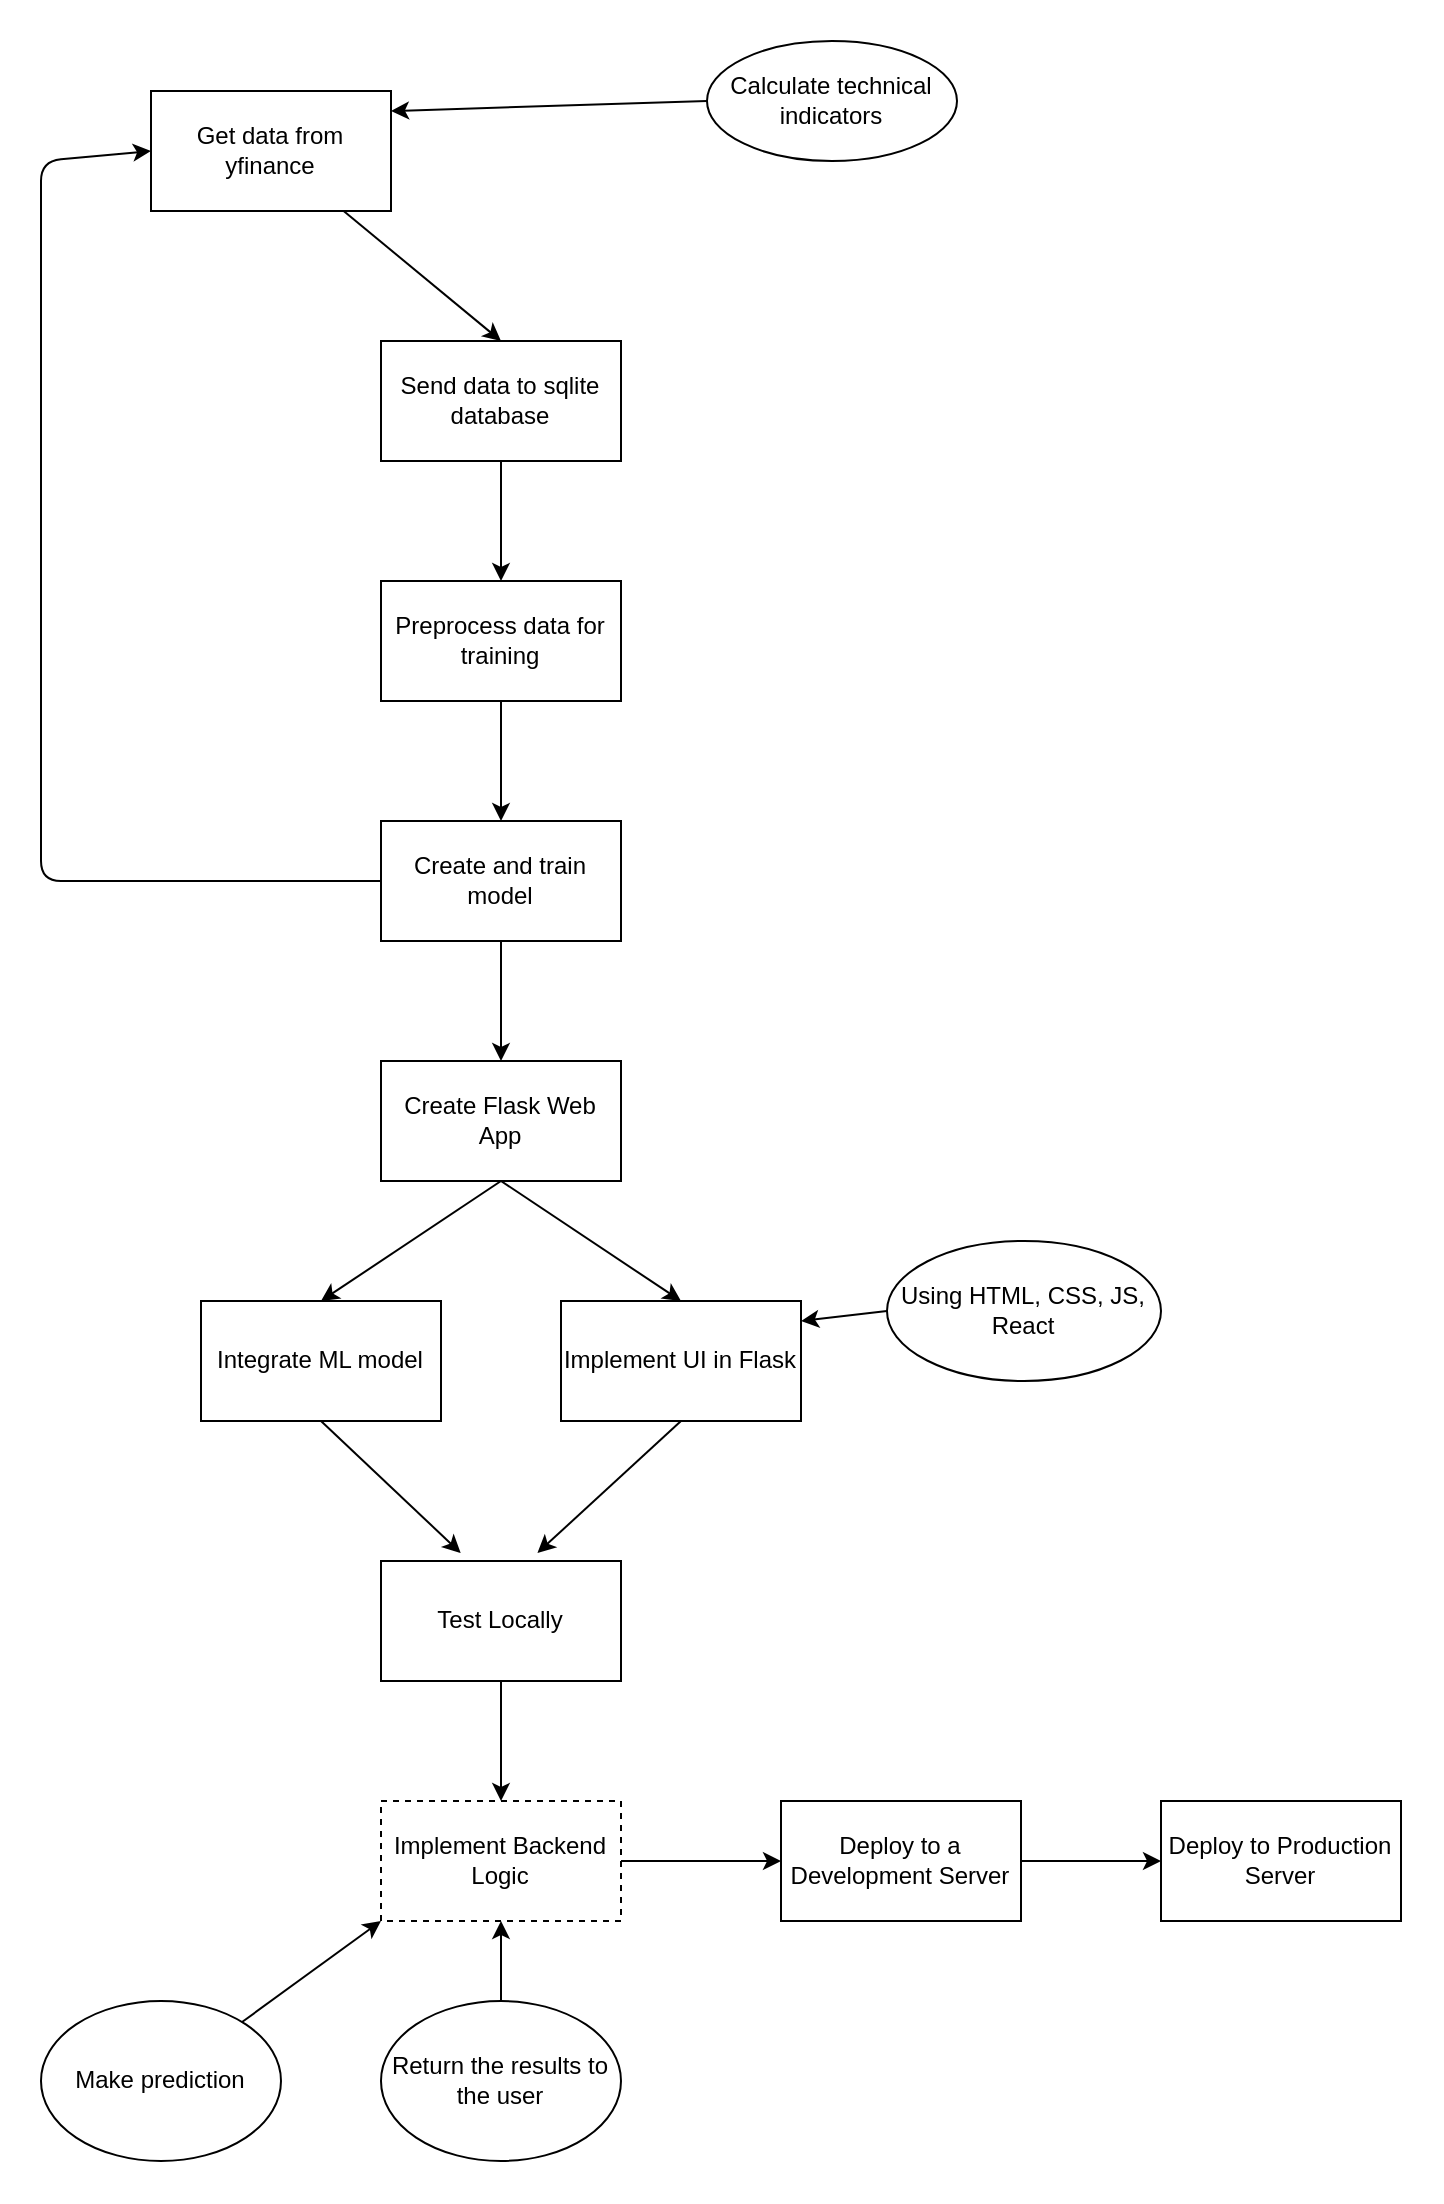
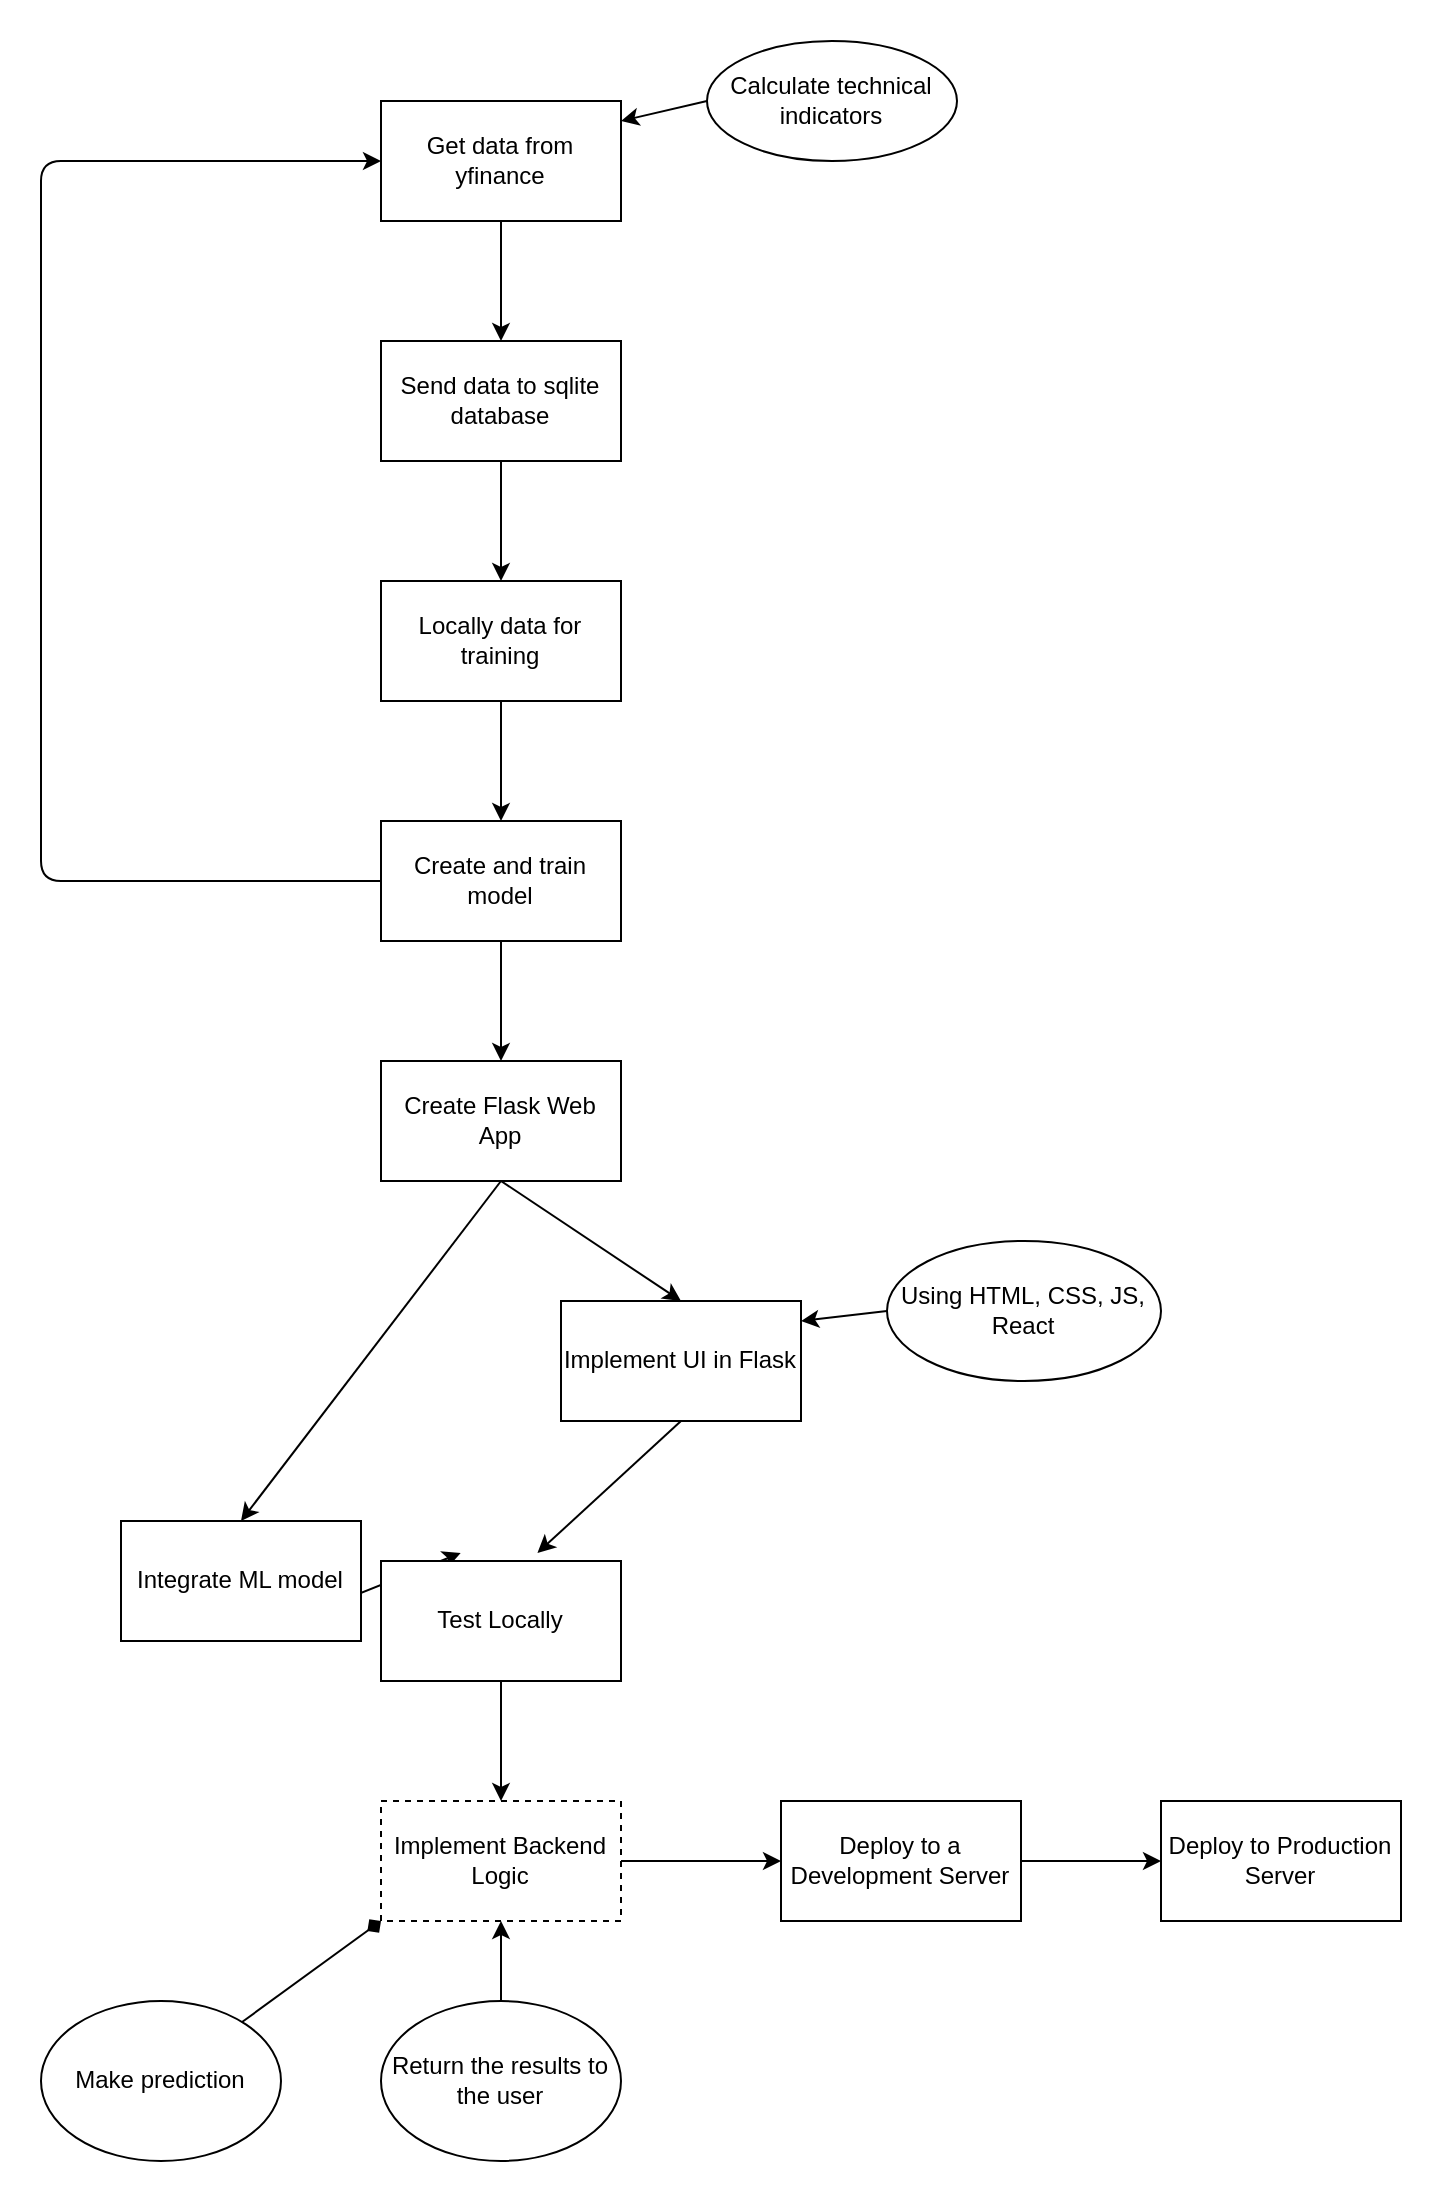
  <mxCell id="0" />
  <mxCell id="1" parent="0" />
  <mxCell id="2" style="edgeStyle=none;html=1;entryX=0.5;entryY=0;entryDx=0;entryDy=0;" edge="1" parent="1" source="3" target="5"><mxGeometry relative="1" as="geometry" /></mxCell>
- <mxCell id="3" value="Get data from yfinance" style="rounded=0;whiteSpace=wrap;html=1;" vertex="1" parent="1"><mxGeometry x="75" y="45" width="120" height="60" as="geometry" /></mxCell>
+ <mxCell id="3" value="Get data from yfinance" style="rounded=0;whiteSpace=wrap;html=1;" vertex="1" parent="1"><mxGeometry x="190" y="50" width="120" height="60" as="geometry" /></mxCell>
  <mxCell id="4" style="edgeStyle=none;html=1;entryX=0.5;entryY=0;entryDx=0;entryDy=0;" edge="1" parent="1" source="5" target="6"><mxGeometry relative="1" as="geometry" /></mxCell>
  <mxCell id="5" value="Send data to sqlite database" style="rounded=0;whiteSpace=wrap;html=1;" vertex="1" parent="1"><mxGeometry x="190" y="170" width="120" height="60" as="geometry" /></mxCell>
- <mxCell id="6" value="Preprocess data for training" style="rounded=0;whiteSpace=wrap;html=1;" vertex="1" parent="1"><mxGeometry x="190" y="290" width="120" height="60" as="geometry" /></mxCell>
+ <mxCell id="6" value="Locally data for training" style="rounded=0;whiteSpace=wrap;html=1;" vertex="1" parent="1"><mxGeometry x="190" y="290" width="120" height="60" as="geometry" /></mxCell>
  <mxCell id="7" style="edgeStyle=none;html=1;entryX=0.5;entryY=0;entryDx=0;entryDy=0;" edge="1" parent="1" target="9"><mxGeometry relative="1" as="geometry"><mxPoint x="250" y="350" as="sourcePoint" /></mxGeometry></mxCell>
  <mxCell id="8" style="edgeStyle=none;html=1;entryX=0;entryY=0.5;entryDx=0;entryDy=0;exitX=0;exitY=0.5;exitDx=0;exitDy=0;" edge="1" parent="1" source="9" target="3"><mxGeometry relative="1" as="geometry"><Array as="points"><mxPoint x="20" y="440" /><mxPoint x="20" y="250" /><mxPoint x="20" y="80" /></Array></mxGeometry></mxCell>
  <mxCell id="9" value="Create and train model" style="rounded=0;whiteSpace=wrap;html=1;" vertex="1" parent="1"><mxGeometry x="190" y="410" width="120" height="60" as="geometry" /></mxCell>
  <mxCell id="10" style="edgeStyle=none;html=1;entryX=0.5;entryY=0;entryDx=0;entryDy=0;" edge="1" parent="1" target="11"><mxGeometry relative="1" as="geometry"><mxPoint x="250" y="470" as="sourcePoint" /></mxGeometry></mxCell>
  <mxCell id="11" value="Create Flask Web App" style="rounded=0;whiteSpace=wrap;html=1;" vertex="1" parent="1"><mxGeometry x="190" y="530" width="120" height="60" as="geometry" /></mxCell>
  <mxCell id="12" style="edgeStyle=none;html=1;entryX=0.5;entryY=0;entryDx=0;entryDy=0;" edge="1" parent="1" target="14"><mxGeometry relative="1" as="geometry"><mxPoint x="250" y="590" as="sourcePoint" /></mxGeometry></mxCell>
  <mxCell id="13" style="edgeStyle=none;html=1;exitX=0.5;exitY=1;exitDx=0;exitDy=0;entryX=0.332;entryY=-0.067;entryDx=0;entryDy=0;entryPerimeter=0;" edge="1" parent="1" source="14" target="23"><mxGeometry relative="1" as="geometry" /></mxCell>
- <mxCell id="14" value="Integrate ML model" style="rounded=0;whiteSpace=wrap;html=1;" vertex="1" parent="1"><mxGeometry x="100" y="650" width="120" height="60" as="geometry" /></mxCell>
+ <mxCell id="14" value="Integrate ML model" style="rounded=0;whiteSpace=wrap;html=1;" vertex="1" parent="1"><mxGeometry x="60" y="760" width="120" height="60" as="geometry" /></mxCell>
  <mxCell id="15" style="edgeStyle=none;html=1;entryX=0.5;entryY=0;entryDx=0;entryDy=0;exitX=0.5;exitY=1;exitDx=0;exitDy=0;" edge="1" parent="1" target="17" source="11"><mxGeometry relative="1" as="geometry"><mxPoint x="340" y="590" as="sourcePoint" /></mxGeometry></mxCell>
  <mxCell id="16" style="edgeStyle=none;html=1;exitX=0.5;exitY=1;exitDx=0;exitDy=0;entryX=0.652;entryY=-0.067;entryDx=0;entryDy=0;entryPerimeter=0;" edge="1" parent="1" source="17" target="23"><mxGeometry relative="1" as="geometry"><mxPoint x="250" y="780" as="targetPoint" /></mxGeometry></mxCell>
  <mxCell id="17" value="Implement UI in Flask" style="rounded=0;whiteSpace=wrap;html=1;" vertex="1" parent="1"><mxGeometry x="280" y="650" width="120" height="60" as="geometry" /></mxCell>
  <mxCell id="18" style="edgeStyle=none;html=1;exitX=0;exitY=0.5;exitDx=0;exitDy=0;entryX=1;entryY=0.167;entryDx=0;entryDy=0;entryPerimeter=0;" edge="1" parent="1" source="19" target="3"><mxGeometry relative="1" as="geometry" /></mxCell>
  <mxCell id="19" value="Calculate technical indicators" style="ellipse;whiteSpace=wrap;html=1;" vertex="1" parent="1"><mxGeometry x="353" y="20" width="125" height="60" as="geometry" /></mxCell>
  <mxCell id="20" style="edgeStyle=none;html=1;exitX=0;exitY=0.5;exitDx=0;exitDy=0;entryX=1;entryY=0.167;entryDx=0;entryDy=0;entryPerimeter=0;" edge="1" parent="1" source="21"><mxGeometry relative="1" as="geometry"><mxPoint x="400" y="660.02" as="targetPoint" /></mxGeometry></mxCell>
  <mxCell id="21" value="Using HTML, CSS, JS, React" style="ellipse;whiteSpace=wrap;html=1;" vertex="1" parent="1"><mxGeometry x="443" y="620" width="137" height="70" as="geometry" /></mxCell>
  <mxCell id="22" style="edgeStyle=none;html=1;exitX=0.5;exitY=1;exitDx=0;exitDy=0;entryX=0.5;entryY=0;entryDx=0;entryDy=0;" edge="1" parent="1" source="23" target="25"><mxGeometry relative="1" as="geometry" /></mxCell>
  <mxCell id="23" value="Test Locally" style="rounded=0;whiteSpace=wrap;html=1;" vertex="1" parent="1"><mxGeometry x="190" y="780" width="120" height="60" as="geometry" /></mxCell>
  <mxCell id="24" style="edgeStyle=none;html=1;exitX=1;exitY=0.5;exitDx=0;exitDy=0;entryX=0;entryY=0.5;entryDx=0;entryDy=0;" edge="1" parent="1" source="25" target="27"><mxGeometry relative="1" as="geometry" /></mxCell>
  <mxCell id="25" value="Implement Backend Logic" style="rounded=0;whiteSpace=wrap;html=1;dashed=1;" vertex="1" parent="1"><mxGeometry x="190" y="900" width="120" height="60" as="geometry" /></mxCell>
  <mxCell id="26" style="edgeStyle=none;html=1;exitX=1;exitY=0.5;exitDx=0;exitDy=0;" edge="1" parent="1" source="27"><mxGeometry relative="1" as="geometry"><mxPoint x="580" y="930" as="targetPoint" /></mxGeometry></mxCell>
  <mxCell id="27" value="Deploy to a Development Server" style="rounded=0;whiteSpace=wrap;html=1;" vertex="1" parent="1"><mxGeometry x="390" y="900" width="120" height="60" as="geometry" /></mxCell>
  <mxCell id="28" value="Deploy to Production Server" style="rounded=0;whiteSpace=wrap;html=1;" vertex="1" parent="1"><mxGeometry x="580" y="900" width="120" height="60" as="geometry" /></mxCell>
- <mxCell id="29" style="edgeStyle=none;html=1;entryX=0;entryY=1;entryDx=0;entryDy=0;" edge="1" parent="1" source="30" target="25"><mxGeometry relative="1" as="geometry" /></mxCell>
+ <mxCell id="29" style="edgeStyle=none;html=1;entryX=0;entryY=1;entryDx=0;entryDy=0;endArrow=diamond;" edge="1" parent="1" source="30" target="25"><mxGeometry relative="1" as="geometry" /></mxCell>
  <mxCell id="30" value="Make prediction" style="ellipse;whiteSpace=wrap;html=1;" vertex="1" parent="1"><mxGeometry x="20" y="1000" width="120" height="80" as="geometry" /></mxCell>
  <mxCell id="31" style="edgeStyle=none;html=1;entryX=0.5;entryY=1;entryDx=0;entryDy=0;" edge="1" parent="1" source="32" target="25"><mxGeometry relative="1" as="geometry" /></mxCell>
  <mxCell id="32" value="Return the results to the user" style="ellipse;whiteSpace=wrap;html=1;" vertex="1" parent="1"><mxGeometry x="190" y="1000" width="120" height="80" as="geometry" /></mxCell>
